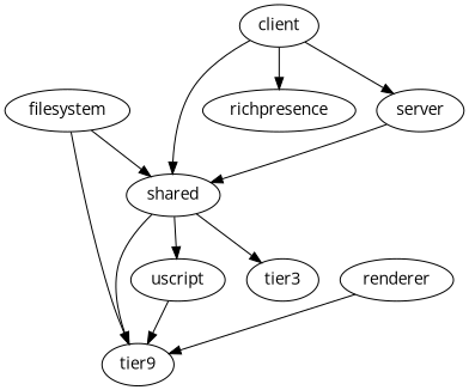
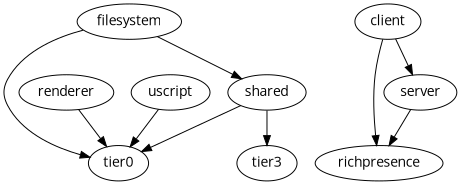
  digraph {
    fontname="Open Sans"
    node [fontname="Open Sans"]
    edge [fontname="Open Sans"]
    filesystem
-   tier0 [label=tier9]
+   tier0
    shared
    renderer
    client
    richpresence
    server
    uscript
    n9 [label=tier3]
    filesystem -> tier0
    filesystem -> shared
    shared -> tier0
-   shared -> uscript
    shared -> n9
    renderer -> tier0
-   client -> shared
    client -> richpresence
    client -> server
-   server -> shared
+   server -> richpresence
    uscript -> tier0
  }
